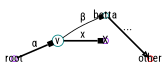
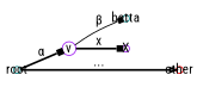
  digraph {
    fontname="Roboto Condensed"
    rankdir=LR
    node [color=purple fixedsize=true fontname="Roboto Condensed" shape=circle]
    edge [arrowhead=box arrowsize=0.6 fontname="Roboto Condensed" style=bold]
-   root [width=0.1]
-   n2 [color=teal label=v width=0.2]
+   root [color=teal width=0.1]
+   n2 [label=v width=0.2]
    other [color=red width=0.1]
    betta [color=teal width=0.1]
    X [width=0.1]
    root -> n2 [label="&#945;"]
-   betta -> other [arrowhead=onormal label="..."]
+   root -> other [arrowhead=onormal label="..."]
    n2 -> betta [label="&#946;" style=solid]
    n2 -> X [label=x]
  }
